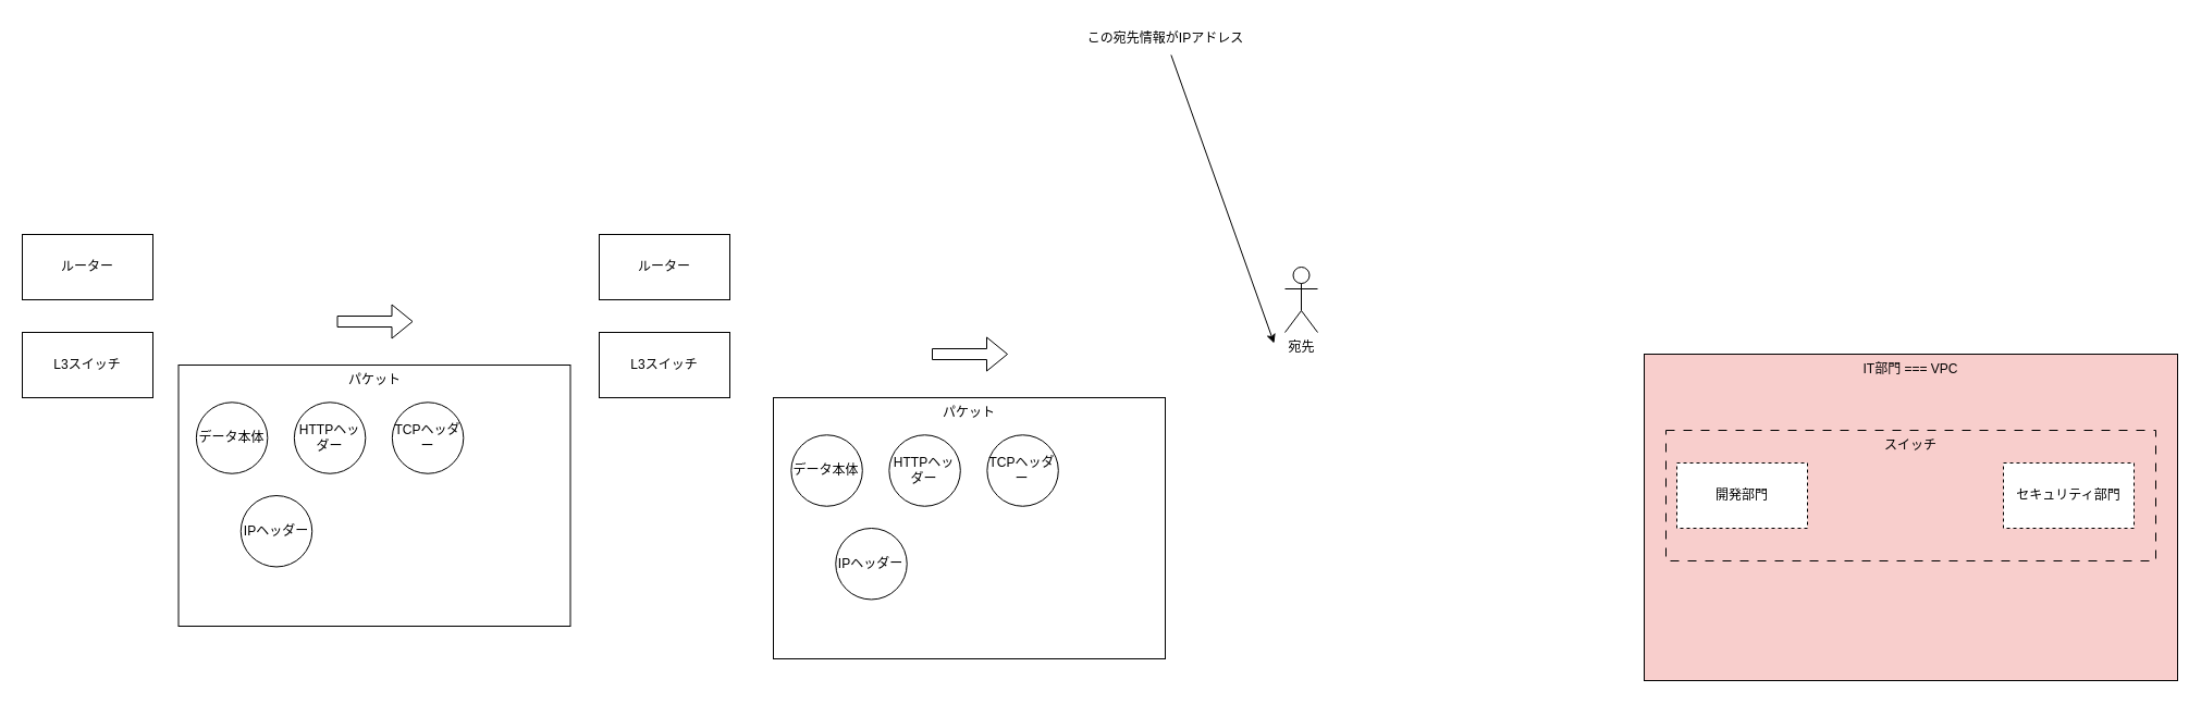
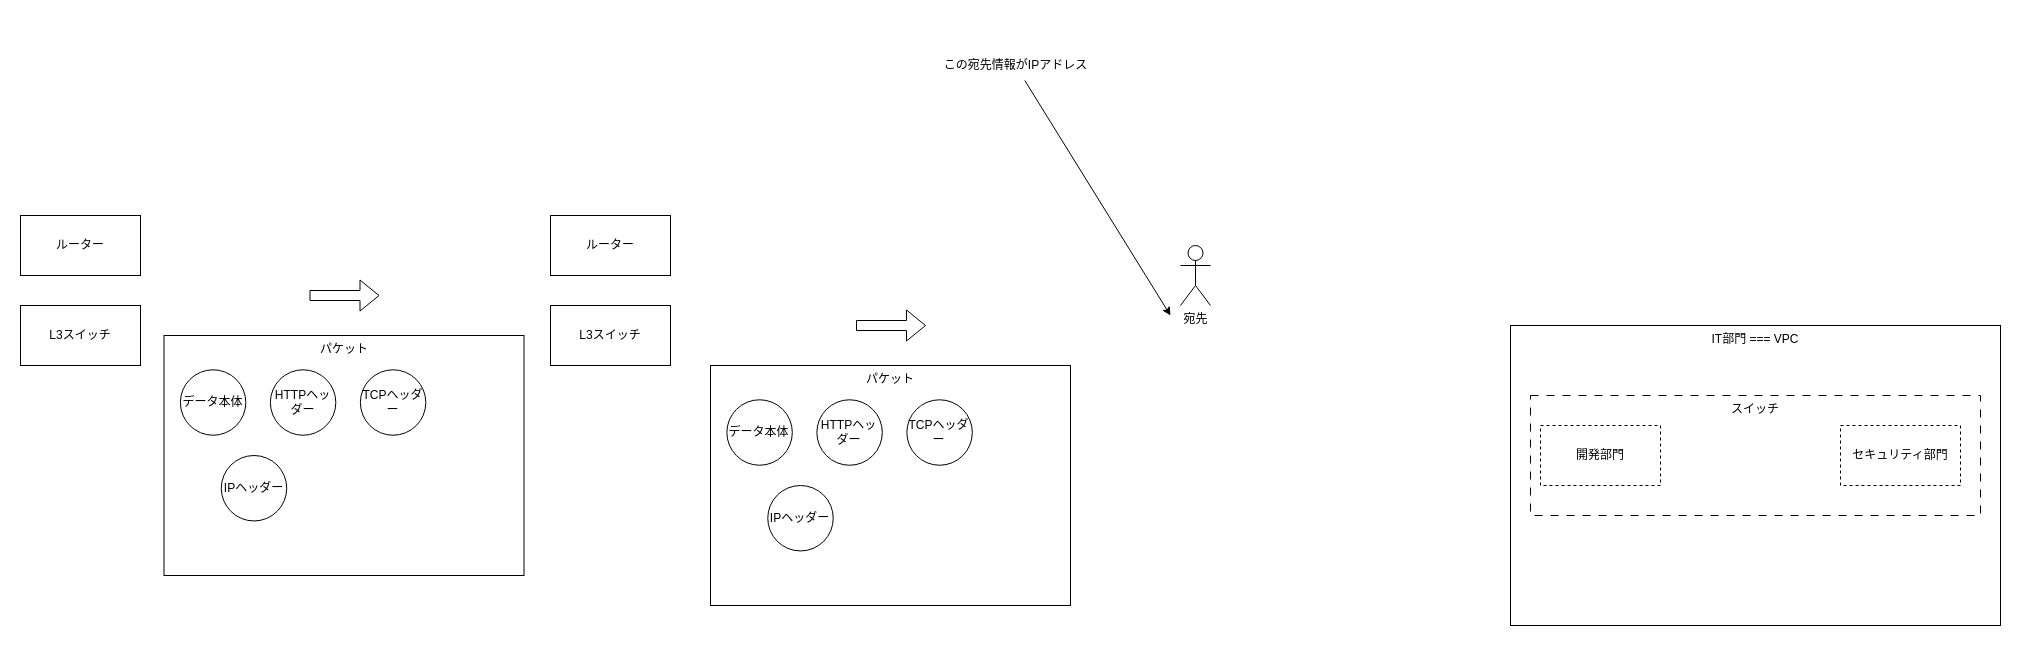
  <mxCell id="0" />
  <mxCell id="1" parent="0" />
  <mxCell id="2" value="" style="group" parent="1" vertex="1" connectable="0"><mxGeometry x="163.5" y="335" width="360" height="240" as="geometry" /></mxCell>
  <mxCell id="3" value="パケット" style="rounded=0;whiteSpace=wrap;html=1;align=center;verticalAlign=top;" parent="2" vertex="1"><mxGeometry width="360" height="240" as="geometry" /></mxCell>
  <mxCell id="4" value="データ本体" style="ellipse;whiteSpace=wrap;html=1;aspect=fixed;" parent="2" vertex="1"><mxGeometry x="16.364" y="34.286" width="65.455" height="65.455" as="geometry" /></mxCell>
  <mxCell id="5" value="HTTPヘッダー" style="ellipse;whiteSpace=wrap;html=1;aspect=fixed;" parent="2" vertex="1"><mxGeometry x="106.364" y="34.286" width="65.455" height="65.455" as="geometry" /></mxCell>
  <mxCell id="6" value="TCPヘッダー" style="ellipse;whiteSpace=wrap;html=1;aspect=fixed;" parent="2" vertex="1"><mxGeometry x="196.364" y="34.286" width="65.455" height="65.455" as="geometry" /></mxCell>
  <mxCell id="7" value="IPヘッダー" style="ellipse;whiteSpace=wrap;html=1;aspect=fixed;" parent="2" vertex="1"><mxGeometry x="57.273" y="120" width="65.455" height="65.455" as="geometry" /></mxCell>
  <mxCell id="8" value="ルーター" style="rounded=0;whiteSpace=wrap;html=1;" parent="1" vertex="1"><mxGeometry x="20" y="215" width="120" height="60" as="geometry" /></mxCell>
  <mxCell id="9" value="L3スイッチ" style="rounded=0;whiteSpace=wrap;html=1;" parent="1" vertex="1"><mxGeometry x="20" y="305" width="120" height="60" as="geometry" /></mxCell>
  <mxCell id="10" value="" style="shape=flexArrow;endArrow=classic;html=1;" parent="1" edge="1"><mxGeometry width="50" height="50" relative="1" as="geometry"><mxPoint x="309" y="295" as="sourcePoint" /><mxPoint x="379" y="295" as="targetPoint" /></mxGeometry></mxCell>
  <mxCell id="11" value="ルーター" style="rounded=0;whiteSpace=wrap;html=1;" parent="1" vertex="1"><mxGeometry x="550" y="215" width="120" height="60" as="geometry" /></mxCell>
  <mxCell id="12" value="L3スイッチ" style="rounded=0;whiteSpace=wrap;html=1;" parent="1" vertex="1"><mxGeometry x="550" y="305" width="120" height="60" as="geometry" /></mxCell>
  <mxCell id="13" value="" style="group" parent="1" vertex="1" connectable="0"><mxGeometry x="710" y="365" width="360" height="240" as="geometry" /></mxCell>
  <mxCell id="14" value="パケット" style="rounded=0;whiteSpace=wrap;html=1;align=center;verticalAlign=top;" parent="13" vertex="1"><mxGeometry width="360" height="240" as="geometry" /></mxCell>
  <mxCell id="15" value="データ本体" style="ellipse;whiteSpace=wrap;html=1;aspect=fixed;" parent="13" vertex="1"><mxGeometry x="16.364" y="34.286" width="65.455" height="65.455" as="geometry" /></mxCell>
  <mxCell id="16" value="HTTPヘッダー" style="ellipse;whiteSpace=wrap;html=1;aspect=fixed;" parent="13" vertex="1"><mxGeometry x="106.364" y="34.286" width="65.455" height="65.455" as="geometry" /></mxCell>
  <mxCell id="17" value="TCPヘッダー" style="ellipse;whiteSpace=wrap;html=1;aspect=fixed;" parent="13" vertex="1"><mxGeometry x="196.364" y="34.286" width="65.455" height="65.455" as="geometry" /></mxCell>
  <mxCell id="18" value="IPヘッダー" style="ellipse;whiteSpace=wrap;html=1;aspect=fixed;" parent="13" vertex="1"><mxGeometry x="57.273" y="120" width="65.455" height="65.455" as="geometry" /></mxCell>
  <mxCell id="19" value="" style="shape=flexArrow;endArrow=classic;html=1;" parent="1" edge="1"><mxGeometry width="50" height="50" relative="1" as="geometry"><mxPoint x="855.5" y="325" as="sourcePoint" /><mxPoint x="925.5" y="325" as="targetPoint" /></mxGeometry></mxCell>
  <mxCell id="20" value="宛先" style="shape=umlActor;verticalLabelPosition=bottom;verticalAlign=top;html=1;outlineConnect=0;" parent="1" vertex="1"><mxGeometry x="1180" y="245" width="30" height="60" as="geometry" /></mxCell>
  <mxCell id="21" style="edgeStyle=none;html=1;" parent="1" source="22" edge="1"><mxGeometry relative="1" as="geometry"><mxPoint x="1170" y="315" as="targetPoint" /></mxGeometry></mxCell>
- <mxCell id="22" value="この宛先情報がIPアドレス" style="text;html=1;align=center;verticalAlign=middle;resizable=0;points=[];autosize=1;strokeColor=none;fillColor=none;" parent="1" vertex="1"><mxGeometry x="985" y="20" width="170" height="30" as="geometry" /></mxCell>
- <mxCell id="23" value="IT部門 === VPC" style="whiteSpace=wrap;html=1;verticalAlign=top;fillColor=#f8cecc;" parent="1" vertex="1"><mxGeometry x="1510" y="325" width="490" height="300" as="geometry" /></mxCell>
+ <mxCell id="22" value="この宛先情報がIPアドレス" style="text;html=1;align=center;verticalAlign=middle;resizable=0;points=[];autosize=1;strokeColor=none;fillColor=none;" parent="1" vertex="1"><mxGeometry x="930" y="50" width="170" height="30" as="geometry" /></mxCell>
+ <mxCell id="23" value="IT部門 === VPC" style="whiteSpace=wrap;html=1;verticalAlign=top;" parent="1" vertex="1"><mxGeometry x="1510" y="325" width="490" height="300" as="geometry" /></mxCell>
  <mxCell id="24" value="開発部門" style="whiteSpace=wrap;html=1;dashed=1;" parent="1" vertex="1"><mxGeometry x="1540" y="425" width="120" height="60" as="geometry" /></mxCell>
  <mxCell id="25" value="セキュリティ部門" style="whiteSpace=wrap;html=1;dashed=1;" parent="1" vertex="1"><mxGeometry x="1840" y="425" width="120" height="60" as="geometry" /></mxCell>
  <mxCell id="26" value="スイッチ" style="rounded=0;whiteSpace=wrap;html=1;dashed=1;dashPattern=8 8;fillColor=none;align=center;verticalAlign=top;" parent="1" vertex="1"><mxGeometry x="1530" y="395" width="450" height="120" as="geometry" /></mxCell>
